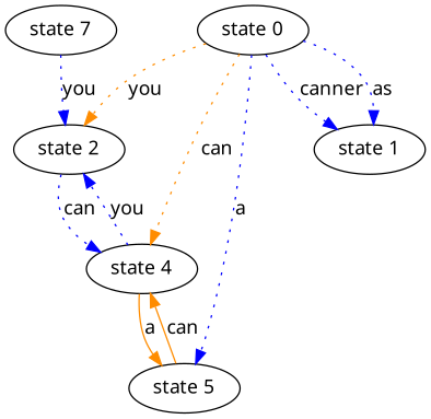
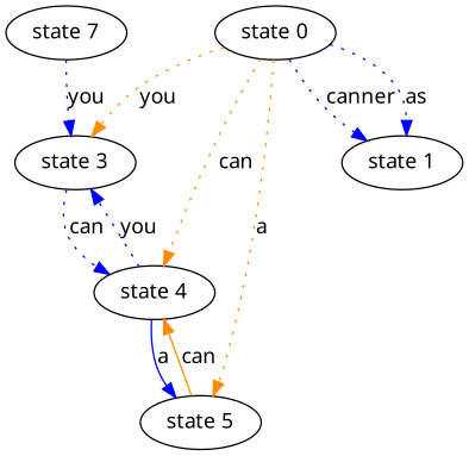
  digraph {
    fontname="Noto Sans"
    node [fontname="Noto Sans"]
    edge [color=blue fontname="Noto Sans" style=dotted]
    n1 [label="state 7"]
-   "state 3" [label="state 2"]
+   "state 3"
    "state 4"
    "state 5"
    "state 0"
    "state 1"
    n1 -> "state 3" [label=you]
    "state 3" -> "state 4" [label=can]
    "state 4" -> "state 3" [label=you]
-   "state 4" -> "state 5" [color=darkorange label=a style=solid]
+   "state 4" -> "state 5" [label=a style=solid]
    "state 5" -> "state 4" [color=darkorange label=can style=solid]
    "state 0" -> "state 3" [color=darkorange label=you]
    "state 0" -> "state 4" [color=darkorange label=can]
-   "state 0" -> "state 5" [label=a]
+   "state 0" -> "state 5" [color=darkorange label=a]
    "state 0" -> "state 1" [label=canner]
    "state 0" -> "state 1" [label=as]
  }
